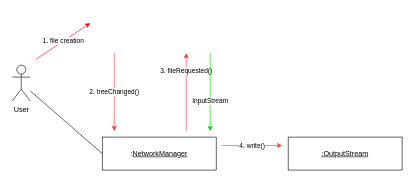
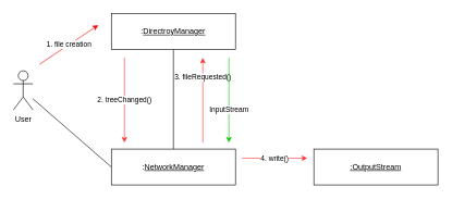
  <mxCell id="0" />
  <mxCell id="1" parent="0" />
  <mxCell id="2" value="User" style="shape=umlActor;verticalLabelPosition=bottom;verticalAlign=top;html=1;outlineConnect=0;" vertex="1" parent="1"><mxGeometry x="20" y="108" width="30" height="60" as="geometry" /></mxCell>
+ <mxCell id="3" value=":&lt;u&gt;DirectroyManager&lt;/u&gt;" style="html=1;whiteSpace=wrap;" vertex="1" parent="1"><mxGeometry x="170" y="20.5" width="190" height="55" as="geometry" /></mxCell>
  <mxCell id="4" value=":&lt;u&gt;NetworkManager&lt;/u&gt;" style="html=1;whiteSpace=wrap;" vertex="1" parent="1"><mxGeometry x="170" y="228" width="190" height="55" as="geometry" /></mxCell>
+ <mxCell id="5" value="" style="endArrow=none;html=1;rounded=0;entryX=0.5;entryY=1;entryDx=0;entryDy=0;exitX=0.5;exitY=0;exitDx=0;exitDy=0;exitPerimeter=0;" edge="1" parent="1" source="4" target="3"><mxGeometry width="50" height="50" relative="1" as="geometry"><mxPoint x="310" y="188" as="sourcePoint" /><mxPoint x="360" y="138" as="targetPoint" /></mxGeometry></mxCell>
  <mxCell id="6" value="" style="endArrow=none;html=1;rounded=0;exitX=0;exitY=0.5;exitDx=0;exitDy=0;" edge="1" parent="1" source="4" target="2"><mxGeometry width="50" height="50" relative="1" as="geometry"><mxPoint x="275" y="238" as="sourcePoint" /><mxPoint x="60" y="73" as="targetPoint" /></mxGeometry></mxCell>
  <mxCell id="7" value="1. file creation" style="endArrow=classic;html=1;rounded=0;strokeWidth=1;strokeColor=#FF0000;" edge="1" parent="1"><mxGeometry width="50" height="50" relative="1" as="geometry"><mxPoint x="60" y="98" as="sourcePoint" /><mxPoint x="150" y="38" as="targetPoint" /></mxGeometry></mxCell>
  <mxCell id="8" value="2. treeChanged()" style="endArrow=classic;html=1;rounded=0;strokeWidth=1;strokeColor=#FF3333;" edge="1" parent="1"><mxGeometry width="50" height="50" relative="1" as="geometry"><mxPoint x="190" y="88" as="sourcePoint" /><mxPoint x="190" y="218" as="targetPoint" /></mxGeometry></mxCell>
  <mxCell id="9" value="3. fileRequested()" style="endArrow=classic;html=1;rounded=0;strokeWidth=1;strokeColor=#FF3333;" edge="1" parent="1"><mxGeometry x="0.538" width="50" height="50" relative="1" as="geometry"><mxPoint x="310" y="218" as="sourcePoint" /><mxPoint x="310" y="88" as="targetPoint" /><mxPoint as="offset" /></mxGeometry></mxCell>
  <mxCell id="10" value="InputStream" style="endArrow=classic;html=1;rounded=0;strokeWidth=1;strokeColor=#00CC00;" edge="1" parent="1"><mxGeometry x="0.231" width="50" height="50" relative="1" as="geometry"><mxPoint x="350" y="88" as="sourcePoint" /><mxPoint x="350" y="218" as="targetPoint" /><mxPoint as="offset" /></mxGeometry></mxCell>
  <mxCell id="11" value="&lt;u&gt;:OutputStream&lt;/u&gt;" style="html=1;whiteSpace=wrap;" vertex="1" parent="1"><mxGeometry x="480" y="228" width="190" height="55" as="geometry" /></mxCell>
  <mxCell id="12" value="4. write()" style="endArrow=classic;html=1;rounded=0;strokeWidth=1;strokeColor=#FF3333;" edge="1" parent="1"><mxGeometry width="50" height="50" relative="1" as="geometry"><mxPoint x="370" y="242" as="sourcePoint" /><mxPoint x="470" y="242" as="targetPoint" /></mxGeometry></mxCell>
